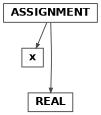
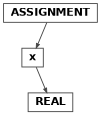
  digraph {
    bgcolor=white
    ordering=out
    ranksep=.4
    node [color="#444444" fillcolor=white fixedsize=false fontcolor=black fontname="Helvetica-bold" fontsize=12 shape=box style="filled, solid"]
    edge [arrowsize=.5 color="#444444"]
    n1 [height=.25 label=ASSIGNMENT width=.25]
    n2 [height=.25 label=x width=.25]
    n3 [height=.25 label=REAL width=.25]
    n1 -> n2
-   n1 -> n3
+   n2 -> n3
  }
